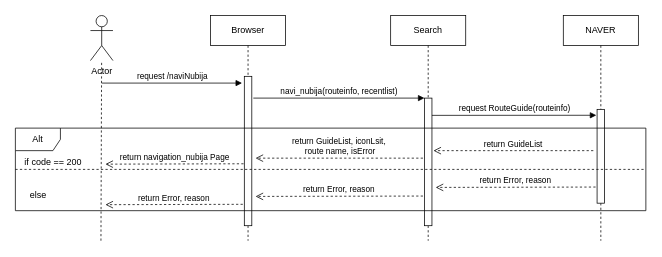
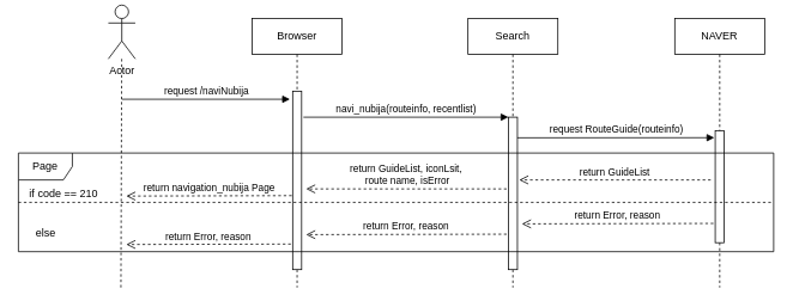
  <mxCell id="0" />
  <mxCell id="1" parent="0" />
- <mxCell id="2" value="Actor" style="shape=umlActor;verticalLabelPosition=bottom;labelBackgroundColor=#ffffff;verticalAlign=top;html=1;" vertex="1" parent="1"><mxGeometry x="120" y="20" width="30" height="60" as="geometry" /></mxCell>
+ <mxCell id="2" value="Actor" style="shape=umlActor;verticalLabelPosition=bottom;labelBackgroundColor=#ffffff;verticalAlign=top;html=1;" vertex="1" parent="1"><mxGeometry x="120" y="5" width="30" height="60" as="geometry" /></mxCell>
  <mxCell id="3" value="Browser" style="shape=umlLifeline;perimeter=lifelinePerimeter;whiteSpace=wrap;html=1;container=1;collapsible=0;recursiveResize=0;outlineConnect=0;" vertex="1" parent="1"><mxGeometry x="280" y="20" width="100" height="300" as="geometry" /></mxCell>
  <mxCell id="4" value="" style="html=1;points=[];perimeter=orthogonalPerimeter;" vertex="1" parent="3"><mxGeometry x="45" y="81" width="10" height="199" as="geometry" /></mxCell>
  <mxCell id="5" value="Search" style="shape=umlLifeline;perimeter=lifelinePerimeter;whiteSpace=wrap;html=1;container=1;collapsible=0;recursiveResize=0;outlineConnect=0;" vertex="1" parent="1"><mxGeometry x="520" y="20" width="100" height="300" as="geometry" /></mxCell>
  <mxCell id="6" value="" style="html=1;points=[];perimeter=orthogonalPerimeter;" vertex="1" parent="5"><mxGeometry x="45" y="110" width="10" height="170" as="geometry" /></mxCell>
  <mxCell id="7" value="NAVER" style="shape=umlLifeline;perimeter=lifelinePerimeter;whiteSpace=wrap;html=1;container=1;collapsible=0;recursiveResize=0;outlineConnect=0;" vertex="1" parent="1"><mxGeometry x="750" y="20" width="100" height="300" as="geometry" /></mxCell>
  <mxCell id="8" value="" style="html=1;points=[];perimeter=orthogonalPerimeter;" vertex="1" parent="7"><mxGeometry x="45" y="125" width="10" height="125" as="geometry" /></mxCell>
  <mxCell id="9" value="" style="endArrow=none;dashed=1;html=1;" edge="1" parent="1" target="2"><mxGeometry width="50" height="50" relative="1" as="geometry"><mxPoint x="134" y="320" as="sourcePoint" /><mxPoint x="170" y="340" as="targetPoint" /></mxGeometry></mxCell>
  <mxCell id="10" value="request /naviNubija" style="html=1;verticalAlign=bottom;endArrow=block;" edge="1" parent="1"><mxGeometry width="80" relative="1" as="geometry"><mxPoint x="135" y="110" as="sourcePoint" /><mxPoint x="322" y="110" as="targetPoint" /></mxGeometry></mxCell>
  <mxCell id="11" value="navi_nubija(routeinfo, recentlist)" style="html=1;verticalAlign=bottom;endArrow=block;entryX=0;entryY=0;entryDx=0;entryDy=0;entryPerimeter=0;" edge="1" parent="1" target="6"><mxGeometry width="80" relative="1" as="geometry"><mxPoint x="337" y="130" as="sourcePoint" /><mxPoint x="420" y="130" as="targetPoint" /></mxGeometry></mxCell>
  <mxCell id="12" value="request RouteGuide(routeinfo)" style="html=1;verticalAlign=bottom;endArrow=block;entryX=-0.1;entryY=0.063;entryDx=0;entryDy=0;entryPerimeter=0;" edge="1" parent="1" target="8"><mxGeometry width="80" relative="1" as="geometry"><mxPoint x="575" y="153" as="sourcePoint" /><mxPoint x="790" y="150" as="targetPoint" /></mxGeometry></mxCell>
  <mxCell id="13" value="return GuideList" style="html=1;verticalAlign=bottom;endArrow=open;dashed=1;endSize=8;" edge="1" parent="1"><mxGeometry relative="1" as="geometry"><mxPoint x="790" y="200" as="sourcePoint" /><mxPoint x="577" y="200" as="targetPoint" /></mxGeometry></mxCell>
- <mxCell id="14" value="Alt" style="shape=umlFrame;whiteSpace=wrap;html=1;" vertex="1" parent="1"><mxGeometry y="170" width="840" height="110" as="geometry" x="20" /></mxCell>
+ <mxCell id="14" value="Page" style="shape=umlFrame;whiteSpace=wrap;html=1;" vertex="1" parent="1"><mxGeometry y="170" width="840" height="110" as="geometry" x="20" /></mxCell>
  <mxCell id="15" value="" style="endArrow=none;dashed=1;html=1;entryX=0.999;entryY=0.5;entryDx=0;entryDy=0;entryPerimeter=0;exitX=0;exitY=0.5;exitDx=0;exitDy=0;exitPerimeter=0;" edge="1" parent="1" source="14" target="14"><mxGeometry width="50" height="50" relative="1" as="geometry"><mxPoint x="50" y="285" as="sourcePoint" /><mxPoint x="100" y="235" as="targetPoint" /></mxGeometry></mxCell>
  <mxCell id="16" value="else" style="text;html=1;align=center;verticalAlign=middle;resizable=0;points=[];;autosize=1;" vertex="1" parent="1"><mxGeometry x="30" y="250" width="40" height="20" as="geometry" /></mxCell>
- <mxCell id="17" value="if code == 200" style="text;html=1;align=center;verticalAlign=middle;resizable=0;points=[];;autosize=1;" vertex="1" parent="1"><mxGeometry x="25" y="205" width="90" height="20" as="geometry" /></mxCell>
+ <mxCell id="17" value="if code == 210" style="text;html=1;align=center;verticalAlign=middle;resizable=0;points=[];;autosize=1;" vertex="1" parent="1"><mxGeometry x="25" y="205" width="90" height="20" as="geometry" /></mxCell>
  <mxCell id="18" value="return GuideList, iconLsit,&lt;br&gt;&amp;nbsp;route name, isError" style="html=1;verticalAlign=bottom;endArrow=open;dashed=1;endSize=8;" edge="1" parent="1"><mxGeometry relative="1" as="geometry"><mxPoint x="563" y="210" as="sourcePoint" /><mxPoint x="340" y="210" as="targetPoint" /></mxGeometry></mxCell>
  <mxCell id="19" value="return navigation_nubija Page" style="html=1;verticalAlign=bottom;endArrow=open;dashed=1;endSize=8;" edge="1" parent="1"><mxGeometry relative="1" as="geometry"><mxPoint x="324" y="217.5" as="sourcePoint" /><mxPoint x="140" y="218" as="targetPoint" /></mxGeometry></mxCell>
  <mxCell id="20" value="return Error, reason" style="html=1;verticalAlign=bottom;endArrow=open;dashed=1;endSize=8;" edge="1" parent="1"><mxGeometry relative="1" as="geometry"><mxPoint x="793" y="248.5" as="sourcePoint" /><mxPoint x="580" y="249" as="targetPoint" /></mxGeometry></mxCell>
  <mxCell id="21" value="return Error, reason" style="html=1;verticalAlign=bottom;endArrow=open;dashed=1;endSize=8;" edge="1" parent="1"><mxGeometry relative="1" as="geometry"><mxPoint x="563" y="260.5" as="sourcePoint" /><mxPoint x="340" y="261" as="targetPoint" /></mxGeometry></mxCell>
  <mxCell id="22" value="return Error, reason" style="html=1;verticalAlign=bottom;endArrow=open;dashed=1;endSize=8;" edge="1" parent="1"><mxGeometry relative="1" as="geometry"><mxPoint x="323" y="271.5" as="sourcePoint" /><mxPoint x="140" y="272" as="targetPoint" /></mxGeometry></mxCell>
